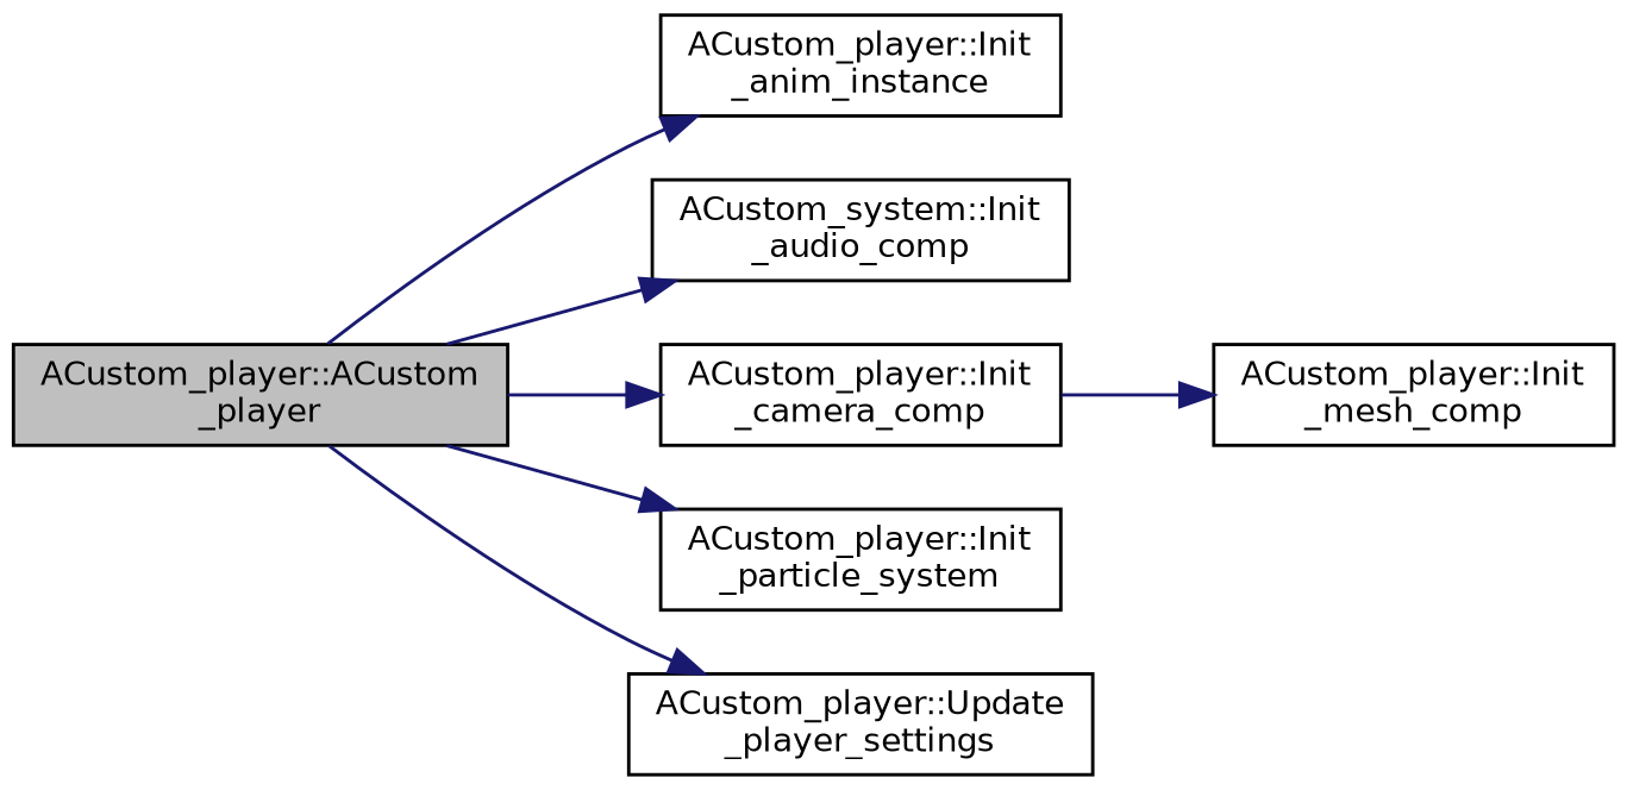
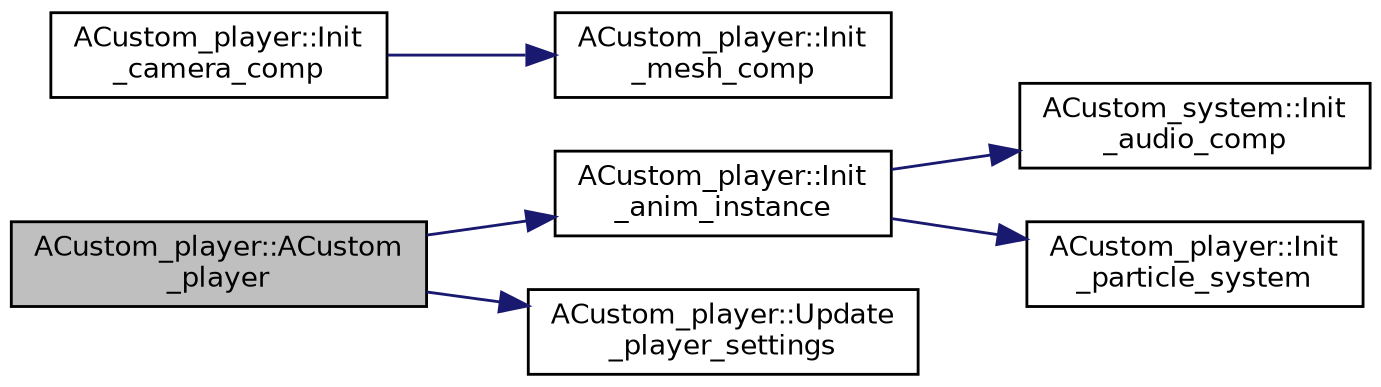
  digraph {
    rankdir=LR
    node [color=black fillcolor=white fontname=Helvetica fontsize=10 shape=record style=filled]
    edge [color=midnightblue fontname=Helvetica fontsize=10 labelfontname=Helvetica labelfontsize=10 style=solid]
    n1 [fillcolor=grey75 fontcolor=black height=0.2 label="ACustom_player::ACustom\l_player" width=0.4]
    n2 [height=0.2 label="ACustom_player::Init\l_anim_instance" width=0.4]
    n3 [height=0.2 label="ACustom_system::Init\l_audio_comp" width=0.4]
    n4 [height=0.2 label="ACustom_player::Init\l_camera_comp" width=0.4]
    n5 [height=0.2 label="ACustom_player::Init\l_particle_system" width=0.4]
    n6 [height=0.2 label="ACustom_player::Update\l_player_settings" width=0.4]
    n7 [height=0.2 label="ACustom_player::Init\l_mesh_comp" width=0.4]
    n1 -> n2
-   n1 -> n3
-   n1 -> n4
-   n1 -> n5
+   n2 -> n3
+   n2 -> n5
    n1 -> n6
    n4 -> n7
  }
